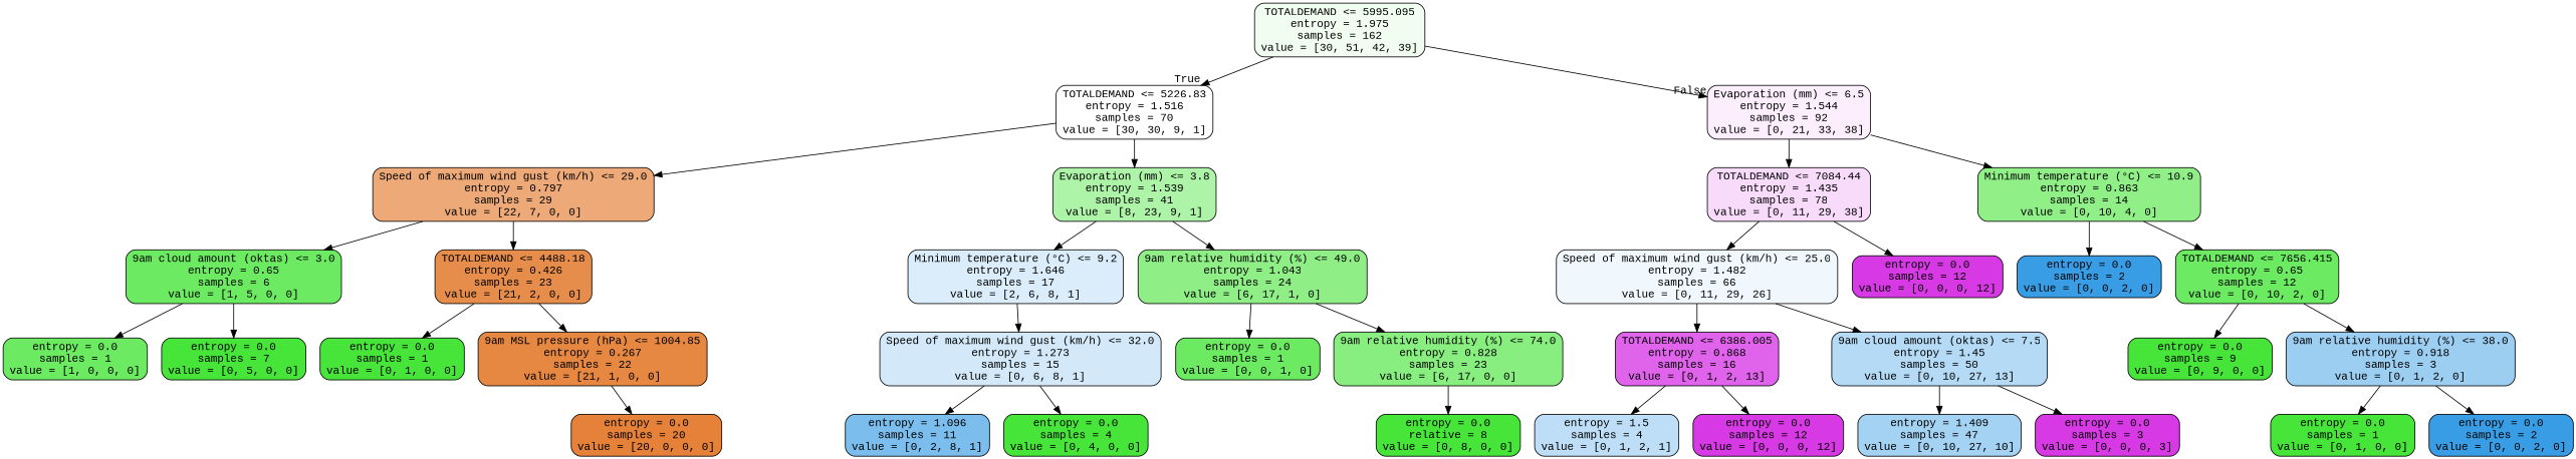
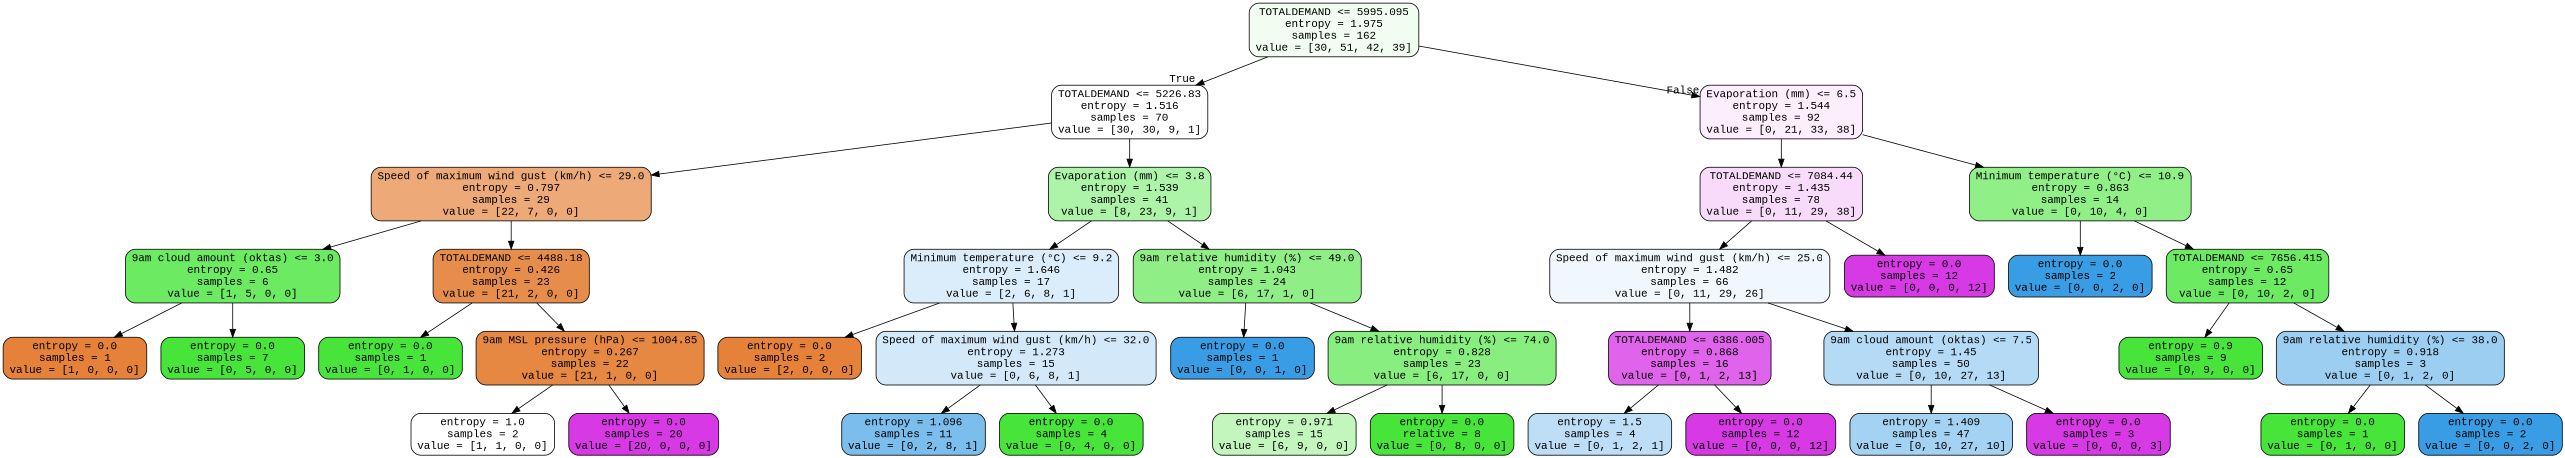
  digraph {
    fontname="Liberation Mono"
    node [color=black fillcolor="#47e539" fontname="Liberation Mono" shape=box style="filled, rounded"]
    edge [fontname="Liberation Mono"]
    n1 [fillcolor="#f1fdf0" label="TOTALDEMAND <= 5995.095\nentropy = 1.975\nsamples = 162\nvalue = [30, 51, 42, 39]"]
    n2 [fillcolor="#ffffff" label="TOTALDEMAND <= 5226.83\nentropy = 1.516\nsamples = 70\nvalue = [30, 30, 9, 1]"]
    n3 [fillcolor="#fceefd" label="Evaporation (mm) <= 6.5\nentropy = 1.544\nsamples = 92\nvalue = [0, 21, 33, 38]"]
    n4 [fillcolor="#eda978" label="Speed of maximum wind gust (km/h) <= 29.0\nentropy = 0.797\nsamples = 29\nvalue = [22, 7, 0, 0]"]
    n5 [fillcolor="#aef4a8" label="Evaporation (mm) <= 3.8\nentropy = 1.539\nsamples = 41\nvalue = [8, 23, 9, 1]"]
    n6 [fillcolor="#f8dbfa" label="TOTALDEMAND <= 7084.44\nentropy = 1.435\nsamples = 78\nvalue = [0, 11, 29, 38]"]
    n7 [fillcolor="#91ef88" label="Minimum temperature (°C) <= 10.9\nentropy = 0.863\nsamples = 14\nvalue = [0, 10, 4, 0]"]
    n8 [fillcolor="#6cea61" label="9am cloud amount (oktas) <= 3.0\nentropy = 0.65\nsamples = 6\nvalue = [1, 5, 0, 0]"]
    n9 [fillcolor="#e78d4c" label="TOTALDEMAND <= 4488.18\nentropy = 0.426\nsamples = 23\nvalue = [21, 2, 0, 0]"]
    n10 [fillcolor="#dbedfa" label="Minimum temperature (°C) <= 9.2\nentropy = 1.646\nsamples = 17\nvalue = [2, 6, 8, 1]"]
    n11 [fillcolor="#8fef86" label="9am relative humidity (%) <= 49.0\nentropy = 1.043\nsamples = 24\nvalue = [6, 17, 1, 0]"]
-   n12 [fillcolor="#6cea61" label="entropy = 0.0\nsamples = 1\nvalue = [1, 0, 0, 0]"]
+   n12 [fillcolor="#e58139" label="entropy = 0.0\nsamples = 1\nvalue = [1, 0, 0, 0]"]
    n13 [label="entropy = 0.0\nsamples = 7\nvalue = [0, 5, 0, 0]"]
    n14 [label="entropy = 0.0\nsamples = 1\nvalue = [0, 1, 0, 0]"]
    n15 [fillcolor="#e68742" label="9am MSL pressure (hPa) <= 1004.85\nentropy = 0.267\nsamples = 22\nvalue = [21, 1, 0, 0]"]
-   n17 [fillcolor="#e58139" label="entropy = 0.0\nsamples = 20\nvalue = [20, 0, 0, 0]"]
+   n16 [fillcolor="#ffffff" label="entropy = 1.0\nsamples = 2\nvalue = [1, 1, 0, 0]"]
+   n17 [fillcolor="#d739e5" label="entropy = 0.0\nsamples = 20\nvalue = [20, 0, 0, 0]"]
+   n18 [fillcolor="#e58139" label="entropy = 0.0\nsamples = 2\nvalue = [2, 0, 0, 0]"]
    n19 [fillcolor="#d3e9f9" label="Speed of maximum wind gust (km/h) <= 32.0\nentropy = 1.273\nsamples = 15\nvalue = [0, 6, 8, 1]"]
-   n20 [fillcolor="#6cea61" label="entropy = 0.0\nsamples = 1\nvalue = [0, 0, 1, 0]"]
+   n20 [fillcolor="#399de5" label="entropy = 0.0\nsamples = 1\nvalue = [0, 0, 1, 0]"]
    n21 [fillcolor="#88ee7f" label="9am relative humidity (%) <= 74.0\nentropy = 0.828\nsamples = 23\nvalue = [6, 17, 0, 0]"]
    n22 [fillcolor="#7bbeee" label="entropy = 1.096\nsamples = 11\nvalue = [0, 2, 8, 1]"]
    n23 [label="entropy = 0.0\nsamples = 4\nvalue = [0, 4, 0, 0]"]
+   n24 [fillcolor="#c2f6bd" label="entropy = 0.971\nsamples = 15\nvalue = [6, 9, 0, 0]"]
    n25 [label="entropy = 0.0\nrelative = 8\nvalue = [0, 8, 0, 0]"]
    n26 [fillcolor="#f0f8fd" label="Speed of maximum wind gust (km/h) <= 25.0\nentropy = 1.482\nsamples = 66\nvalue = [0, 11, 29, 26]"]
    n27 [fillcolor="#d739e5" label="entropy = 0.0\nsamples = 12\nvalue = [0, 0, 0, 12]"]
    n28 [fillcolor="#399de5" label="entropy = 0.0\nsamples = 2\nvalue = [0, 0, 2, 0]"]
    n29 [fillcolor="#6cea61" label="TOTALDEMAND <= 7656.415\nentropy = 0.65\nsamples = 12\nvalue = [0, 10, 2, 0]"]
    n30 [fillcolor="#e063eb" label="TOTALDEMAND <= 6386.005\nentropy = 0.868\nsamples = 16\nvalue = [0, 1, 2, 13]"]
    n31 [fillcolor="#b4daf5" label="9am cloud amount (oktas) <= 7.5\nentropy = 1.45\nsamples = 50\nvalue = [0, 10, 27, 13]"]
    n32 [fillcolor="#bddef6" label="entropy = 1.5\nsamples = 4\nvalue = [0, 1, 2, 1]"]
    n33 [fillcolor="#d739e5" label="entropy = 0.0\nsamples = 12\nvalue = [0, 0, 0, 12]"]
    n34 [fillcolor="#a4d2f3" label="entropy = 1.409\nsamples = 47\nvalue = [0, 10, 27, 10]"]
    n35 [fillcolor="#d739e5" label="entropy = 0.0\nsamples = 3\nvalue = [0, 0, 0, 3]"]
-   n36 [label="entropy = 0.0\nsamples = 9\nvalue = [0, 9, 0, 0]"]
+   n36 [label="entropy = 0.9\nsamples = 9\nvalue = [0, 9, 0, 0]"]
    n37 [fillcolor="#9ccef2" label="9am relative humidity (%) <= 38.0\nentropy = 0.918\nsamples = 3\nvalue = [0, 1, 2, 0]"]
    n38 [label="entropy = 0.0\nsamples = 1\nvalue = [0, 1, 0, 0]"]
    n39 [fillcolor="#399de5" label="entropy = 0.0\nsamples = 2\nvalue = [0, 0, 2, 0]"]
    n1 -> n2 [headlabel=True labelangle=45 labeldistance=2.5]
    n1 -> n3 [headlabel=False labelangle=-45 labeldistance=2.5]
    n2 -> n4
    n2 -> n5
    n3 -> n6
    n3 -> n7
    n4 -> n8
    n4 -> n9
    n5 -> n10
    n5 -> n11
    n6 -> n26
    n6 -> n27
    n7 -> n28
    n7 -> n29
    n8 -> n12
    n8 -> n13
    n9 -> n14
    n9 -> n15
+   n10 -> n18
    n10 -> n19
    n11 -> n20
    n11 -> n21
+   n15 -> n16
    n15 -> n17
    n19 -> n22
    n19 -> n23
+   n21 -> n24
    n21 -> n25
    n26 -> n30
    n26 -> n31
    n29 -> n36
    n29 -> n37
    n30 -> n32
    n30 -> n33
    n31 -> n34
    n31 -> n35
    n37 -> n38
    n37 -> n39
  }
